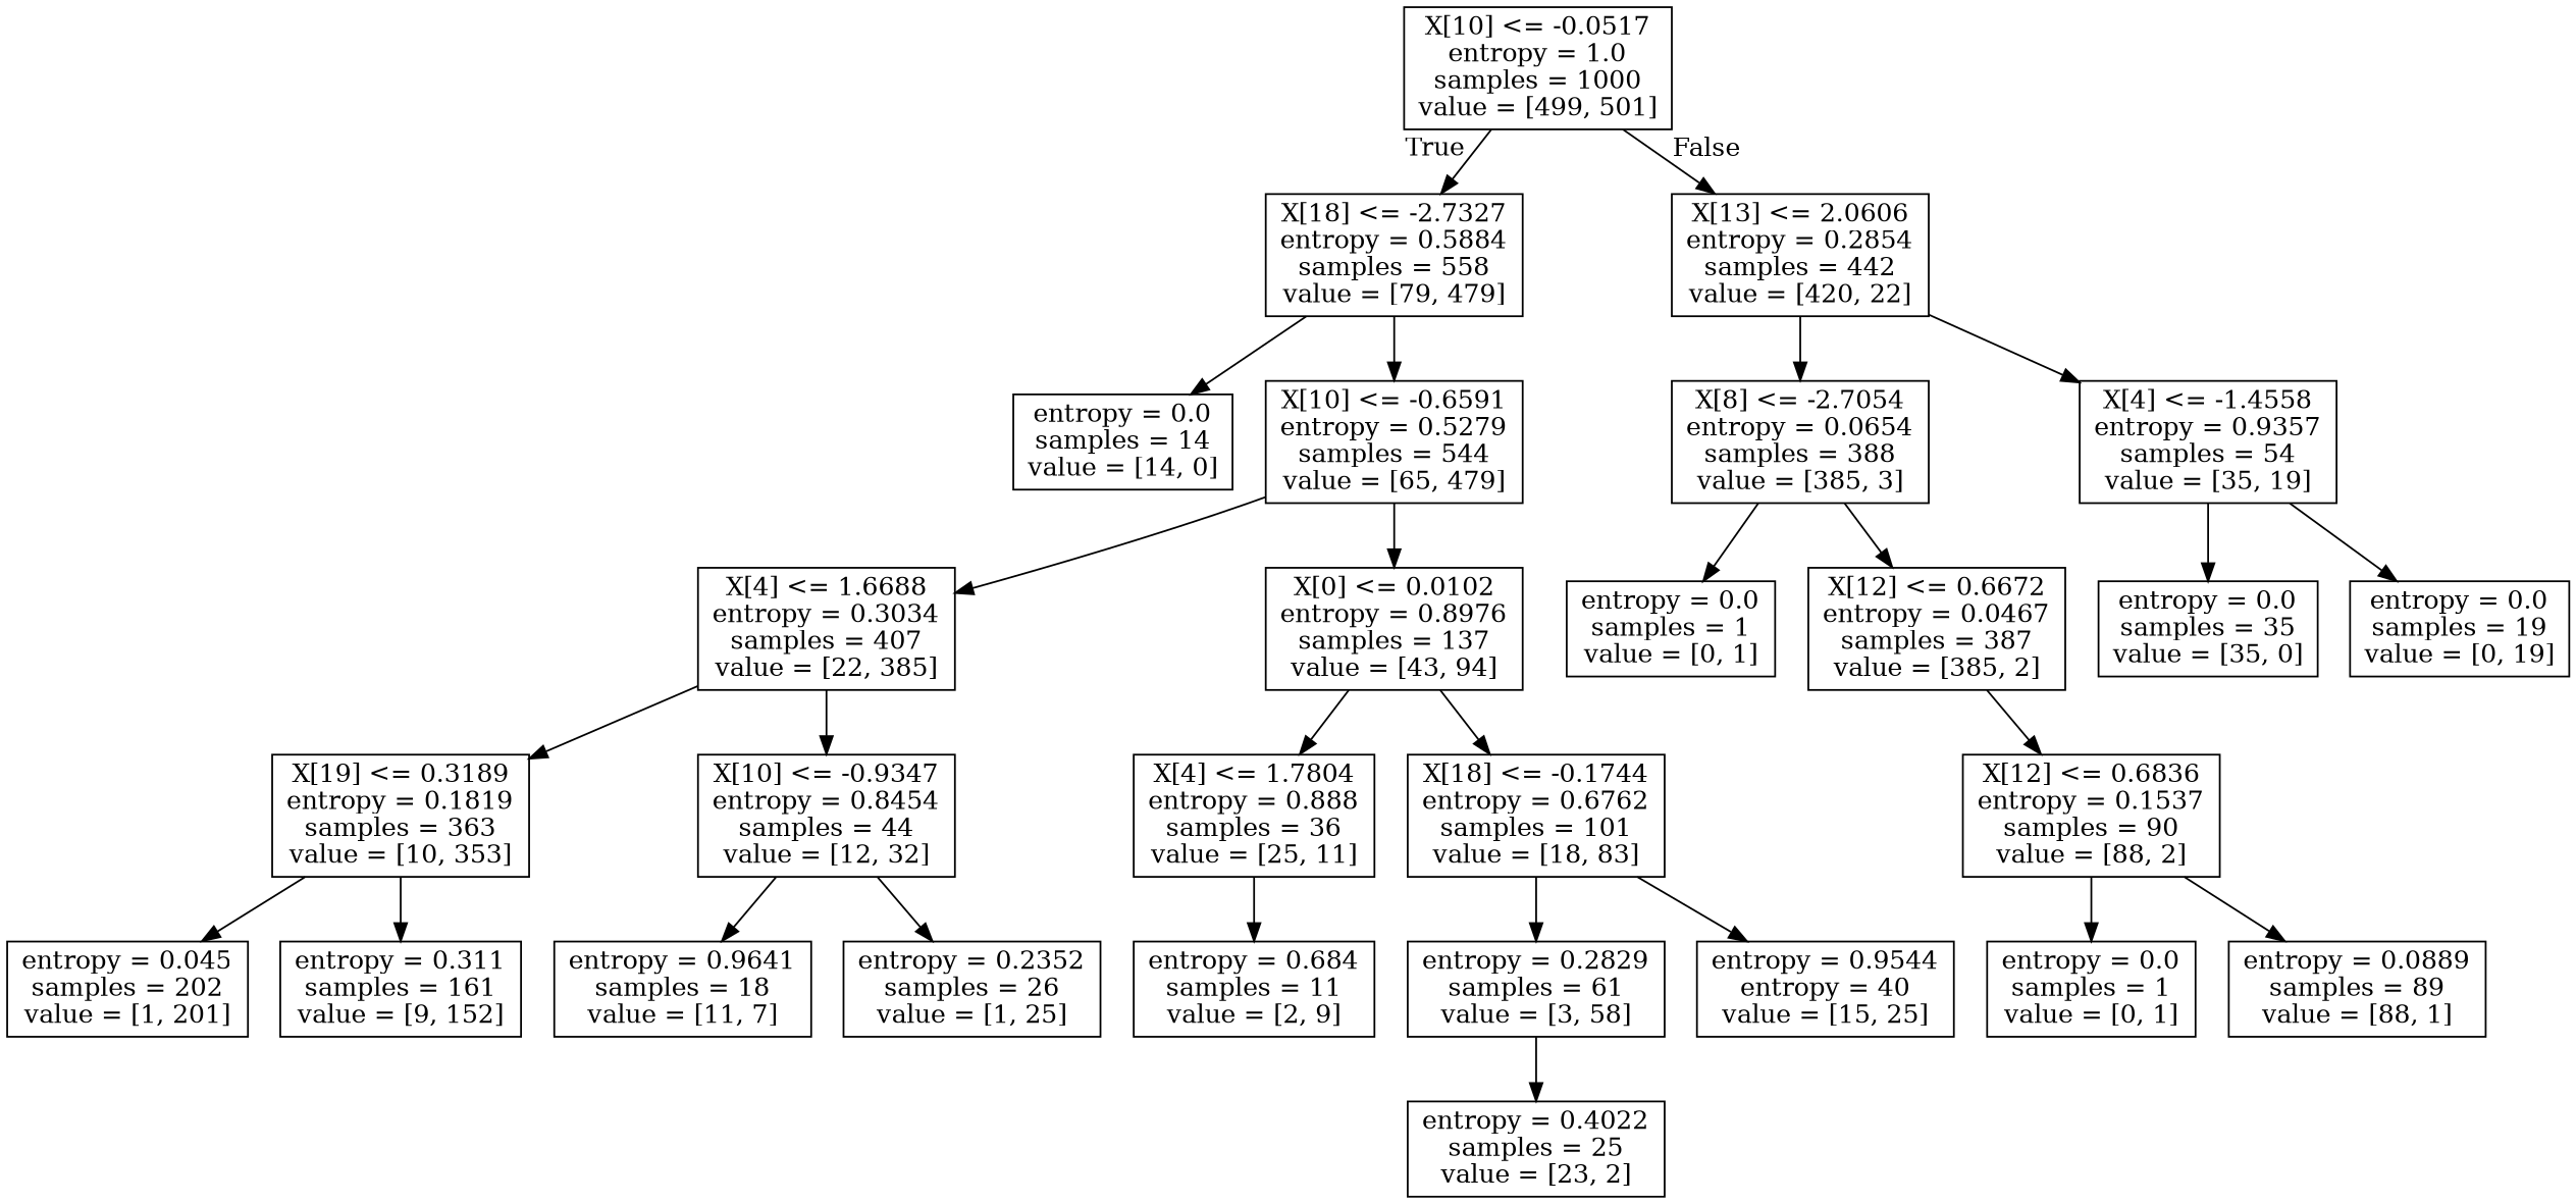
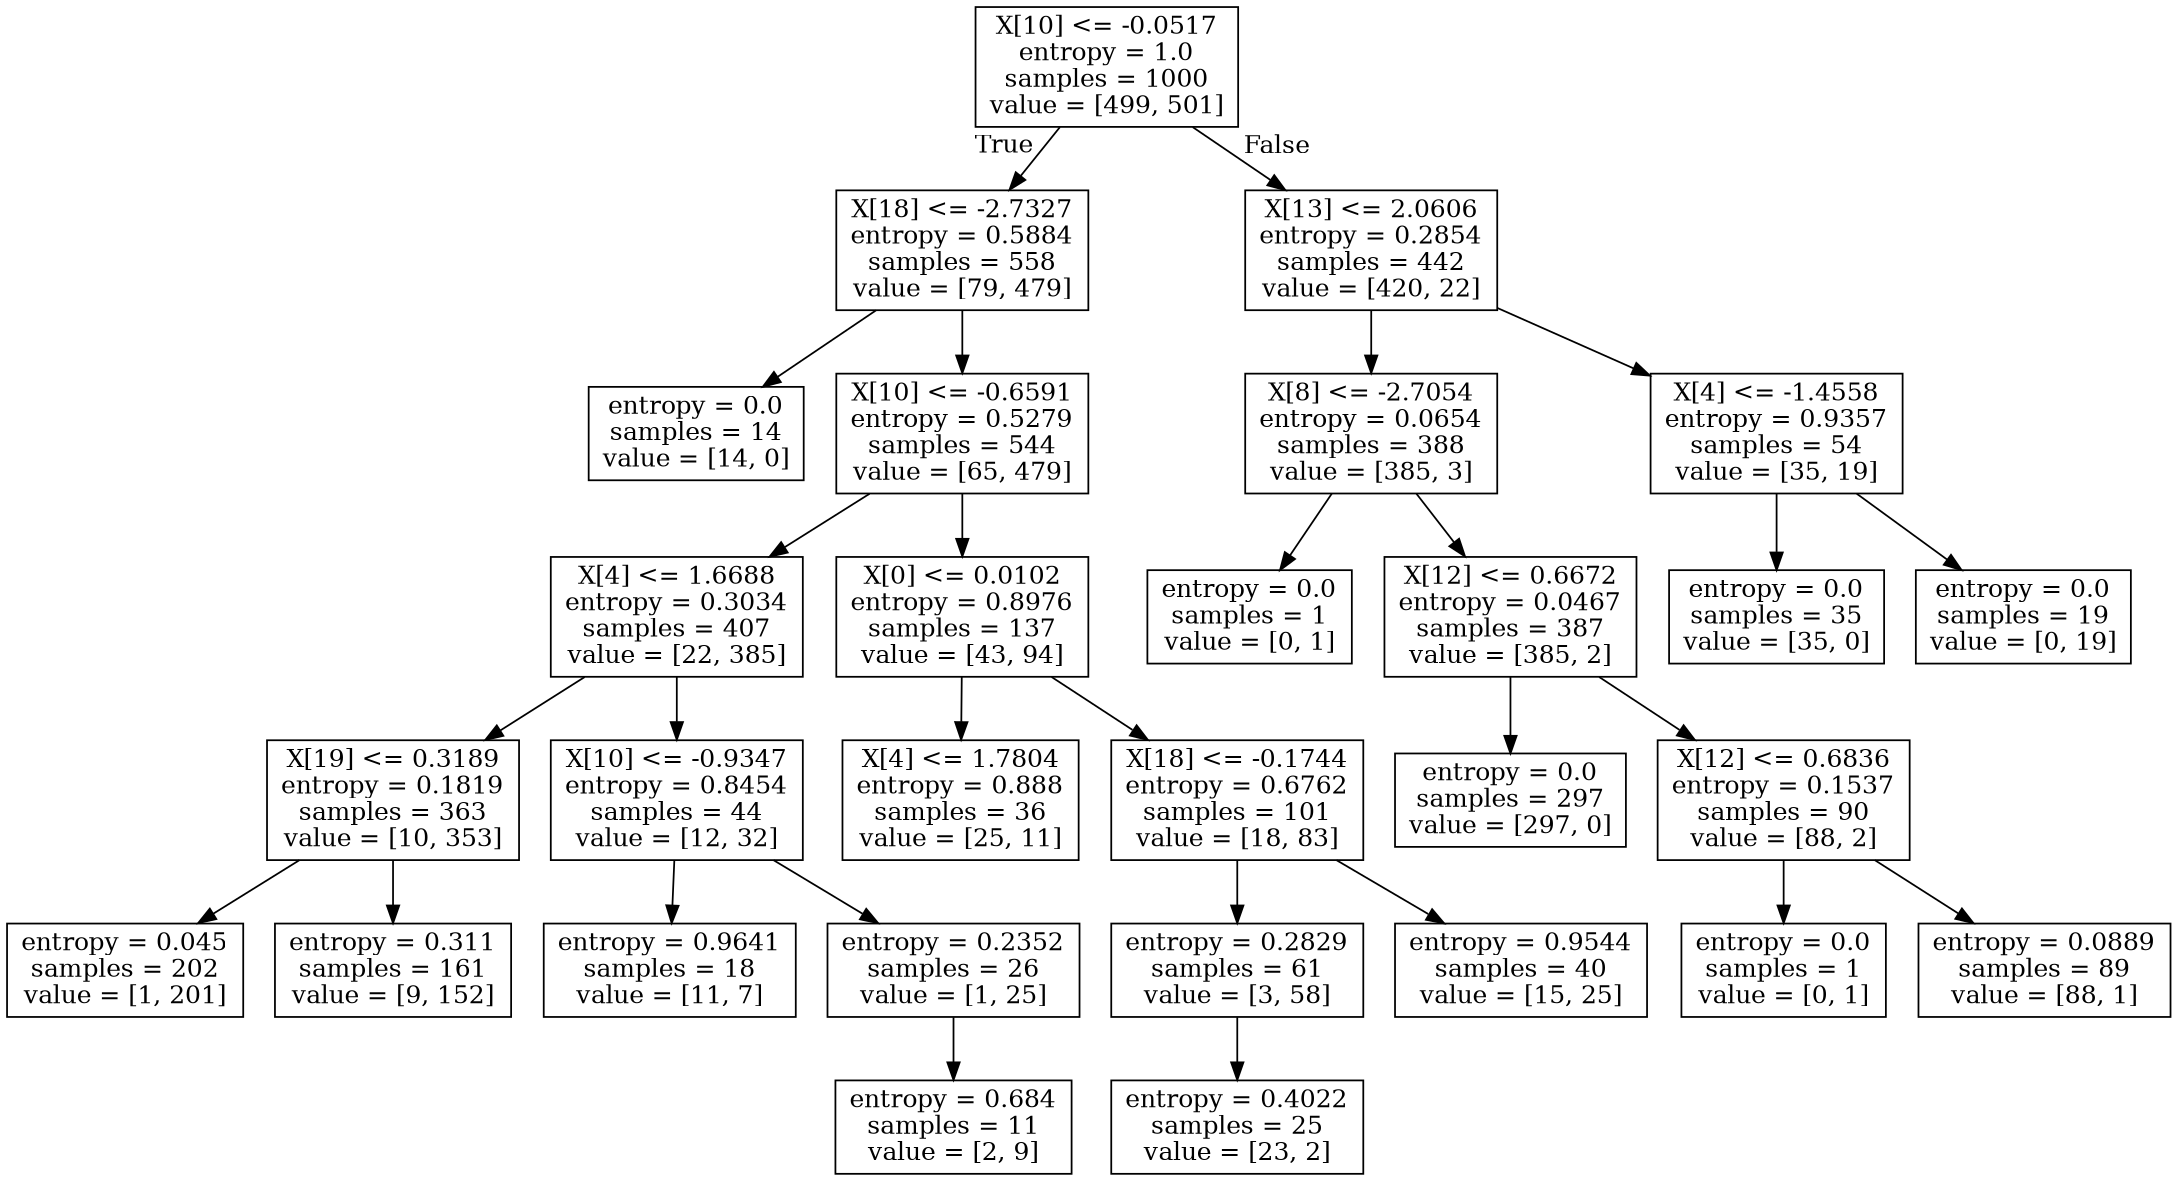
  digraph {
    node [shape=box]
    n1 [label="X[10] <= -0.0517\nentropy = 1.0\nsamples = 1000\nvalue = [499, 501]"]
    n2 [label="X[18] <= -2.7327\nentropy = 0.5884\nsamples = 558\nvalue = [79, 479]"]
    n3 [label="X[13] <= 2.0606\nentropy = 0.2854\nsamples = 442\nvalue = [420, 22]"]
    n4 [label="entropy = 0.0\nsamples = 14\nvalue = [14, 0]"]
    n5 [label="X[10] <= -0.6591\nentropy = 0.5279\nsamples = 544\nvalue = [65, 479]"]
    n6 [label="X[8] <= -2.7054\nentropy = 0.0654\nsamples = 388\nvalue = [385, 3]"]
    n7 [label="X[4] <= -1.4558\nentropy = 0.9357\nsamples = 54\nvalue = [35, 19]"]
    n8 [label="X[4] <= 1.6688\nentropy = 0.3034\nsamples = 407\nvalue = [22, 385]"]
    n9 [label="X[0] <= 0.0102\nentropy = 0.8976\nsamples = 137\nvalue = [43, 94]"]
    n10 [label="X[19] <= 0.3189\nentropy = 0.1819\nsamples = 363\nvalue = [10, 353]"]
    n11 [label="X[10] <= -0.9347\nentropy = 0.8454\nsamples = 44\nvalue = [12, 32]"]
    n12 [label="X[4] <= 1.7804\nentropy = 0.888\nsamples = 36\nvalue = [25, 11]"]
    n13 [label="X[18] <= -0.1744\nentropy = 0.6762\nsamples = 101\nvalue = [18, 83]"]
    n14 [label="entropy = 0.045\nsamples = 202\nvalue = [1, 201]"]
    n15 [label="entropy = 0.311\nsamples = 161\nvalue = [9, 152]"]
    n16 [label="entropy = 0.9641\nsamples = 18\nvalue = [11, 7]"]
    n17 [label="entropy = 0.2352\nsamples = 26\nvalue = [1, 25]"]
    n18 [label="entropy = 0.684\nsamples = 11\nvalue = [2, 9]"]
    n19 [label="entropy = 0.2829\nsamples = 61\nvalue = [3, 58]"]
-   n20 [label="entropy = 0.9544\nentropy = 40\nvalue = [15, 25]"]
+   n20 [label="entropy = 0.9544\nsamples = 40\nvalue = [15, 25]"]
    n21 [label="entropy = 0.4022\nsamples = 25\nvalue = [23, 2]"]
    n22 [label="entropy = 0.0\nsamples = 1\nvalue = [0, 1]"]
    n23 [label="X[12] <= 0.6672\nentropy = 0.0467\nsamples = 387\nvalue = [385, 2]"]
    n24 [label="entropy = 0.0\nsamples = 35\nvalue = [35, 0]"]
    n25 [label="entropy = 0.0\nsamples = 19\nvalue = [0, 19]"]
+   n26 [label="entropy = 0.0\nsamples = 297\nvalue = [297, 0]"]
    n27 [label="X[12] <= 0.6836\nentropy = 0.1537\nsamples = 90\nvalue = [88, 2]"]
    n28 [label="entropy = 0.0\nsamples = 1\nvalue = [0, 1]"]
    n29 [label="entropy = 0.0889\nsamples = 89\nvalue = [88, 1]"]
    n1 -> n2 [headlabel=True labelangle=45 labeldistance=2.5]
    n1 -> n3 [headlabel=False labelangle=-45 labeldistance=2.5]
    n2 -> n4
    n2 -> n5
    n3 -> n6
    n3 -> n7
    n5 -> n8
    n5 -> n9
    n6 -> n22
    n6 -> n23
    n7 -> n24
    n7 -> n25
    n8 -> n10
    n8 -> n11
    n9 -> n12
    n9 -> n13
    n10 -> n14
    n10 -> n15
    n11 -> n16
    n11 -> n17
-   n12 -> n18
+   n17 -> n18
    n13 -> n19
    n13 -> n20
    n19 -> n21
+   n23 -> n26
    n23 -> n27
    n27 -> n28
    n27 -> n29
  }
